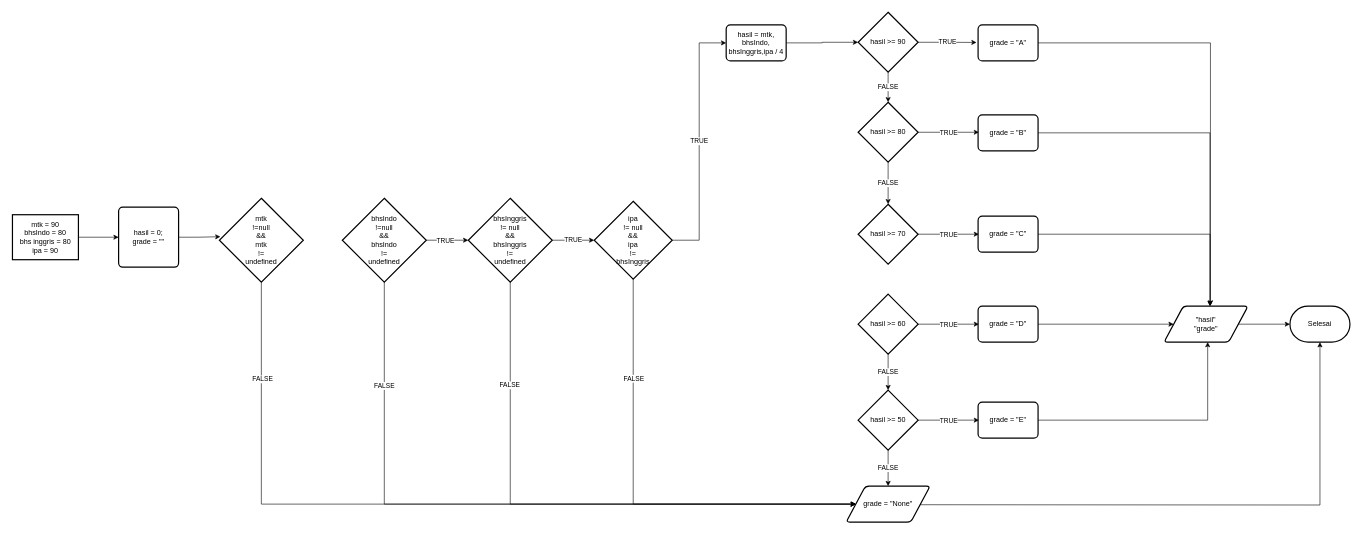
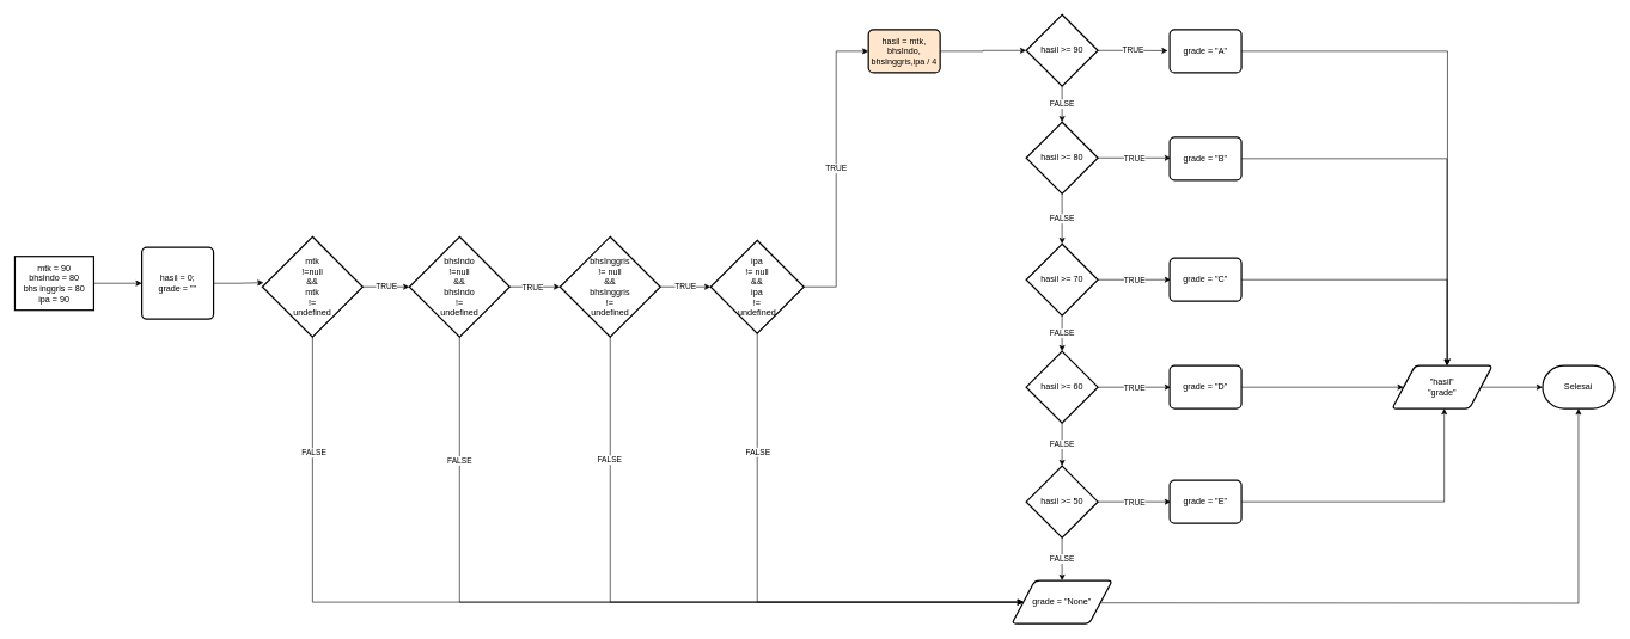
  <mxCell id="0" />
  <mxCell id="1" parent="0" />
  <mxCell id="2" style="edgeStyle=orthogonalEdgeStyle;rounded=0;orthogonalLoop=1;jettySize=auto;html=1;exitX=1;exitY=0.5;exitDx=0;exitDy=0;entryX=0;entryY=0.5;entryDx=0;entryDy=0;" edge="1" parent="1" source="3" target="54"><mxGeometry relative="1" as="geometry" /></mxCell>
  <mxCell id="3" value="mtk = 90&lt;br&gt;bhsIndo = 80&lt;br&gt;bhs inggris = 80&lt;br&gt;ipa = 90" style="whiteSpace=wrap;html=1;absoluteArcSize=1;arcSize=14;strokeWidth=2;rounded=0;" parent="1" vertex="1"><mxGeometry x="20" y="357.5" width="110" height="75" as="geometry" /></mxCell>
  <mxCell id="4" value="FALSE" style="edgeStyle=orthogonalEdgeStyle;rounded=0;orthogonalLoop=1;jettySize=auto;html=1;exitX=0.5;exitY=1;exitDx=0;exitDy=0;exitPerimeter=0;entryX=0.5;entryY=0;entryDx=0;entryDy=0;entryPerimeter=0;" parent="1" source="6" target="9" edge="1"><mxGeometry relative="1" as="geometry" /></mxCell>
  <mxCell id="5" value="TRUE" style="edgeStyle=orthogonalEdgeStyle;rounded=0;orthogonalLoop=1;jettySize=auto;html=1;exitX=1;exitY=0.5;exitDx=0;exitDy=0;exitPerimeter=0;entryX=-0.026;entryY=0.488;entryDx=0;entryDy=0;entryPerimeter=0;" parent="1" source="6" target="47" edge="1"><mxGeometry relative="1" as="geometry" /></mxCell>
  <mxCell id="6" value="hasil &amp;gt;= 90" style="strokeWidth=2;html=1;shape=mxgraph.flowchart.decision;whiteSpace=wrap;" parent="1" vertex="1"><mxGeometry x="1430" y="20" width="100" height="100" as="geometry" /></mxCell>
  <mxCell id="7" value="FALSE" style="edgeStyle=orthogonalEdgeStyle;rounded=0;orthogonalLoop=1;jettySize=auto;html=1;exitX=0.5;exitY=1;exitDx=0;exitDy=0;exitPerimeter=0;entryX=0.5;entryY=0;entryDx=0;entryDy=0;entryPerimeter=0;" parent="1" source="9" target="12" edge="1"><mxGeometry relative="1" as="geometry" /></mxCell>
  <mxCell id="8" value="TRUE" style="edgeStyle=orthogonalEdgeStyle;rounded=0;orthogonalLoop=1;jettySize=auto;html=1;exitX=1;exitY=0.5;exitDx=0;exitDy=0;exitPerimeter=0;entryX=0;entryY=0.5;entryDx=0;entryDy=0;" parent="1" source="9" edge="1"><mxGeometry relative="1" as="geometry"><mxPoint x="1631.5" y="220" as="targetPoint" /></mxGeometry></mxCell>
  <mxCell id="9" value="hasil &amp;gt;= 80" style="strokeWidth=2;html=1;shape=mxgraph.flowchart.decision;whiteSpace=wrap;" parent="1" vertex="1"><mxGeometry x="1430" y="170" width="100" height="100" as="geometry" /></mxCell>
+ <mxCell id="10" value="FALSE" style="edgeStyle=orthogonalEdgeStyle;rounded=0;orthogonalLoop=1;jettySize=auto;html=1;exitX=0.5;exitY=1;exitDx=0;exitDy=0;exitPerimeter=0;entryX=0.5;entryY=0;entryDx=0;entryDy=0;entryPerimeter=0;" parent="1" source="12" target="15" edge="1"><mxGeometry relative="1" as="geometry" /></mxCell>
  <mxCell id="11" value="TRUE" style="edgeStyle=orthogonalEdgeStyle;rounded=0;orthogonalLoop=1;jettySize=auto;html=1;exitX=1;exitY=0.5;exitDx=0;exitDy=0;exitPerimeter=0;entryX=0;entryY=0.5;entryDx=0;entryDy=0;" parent="1" source="12" edge="1"><mxGeometry relative="1" as="geometry"><mxPoint x="1631.5" y="390" as="targetPoint" /></mxGeometry></mxCell>
  <mxCell id="12" value="hasil &amp;gt;= 70" style="strokeWidth=2;html=1;shape=mxgraph.flowchart.decision;whiteSpace=wrap;" parent="1" vertex="1"><mxGeometry x="1430" y="340" width="100" height="100" as="geometry" /></mxCell>
  <mxCell id="13" value="FALSE" style="edgeStyle=orthogonalEdgeStyle;rounded=0;orthogonalLoop=1;jettySize=auto;html=1;exitX=0.5;exitY=1;exitDx=0;exitDy=0;exitPerimeter=0;entryX=0.5;entryY=0;entryDx=0;entryDy=0;entryPerimeter=0;" parent="1" source="15" target="18" edge="1"><mxGeometry relative="1" as="geometry" /></mxCell>
  <mxCell id="14" value="TRUE" style="edgeStyle=orthogonalEdgeStyle;rounded=0;orthogonalLoop=1;jettySize=auto;html=1;exitX=1;exitY=0.5;exitDx=0;exitDy=0;exitPerimeter=0;entryX=0;entryY=0.5;entryDx=0;entryDy=0;" parent="1" source="15" edge="1"><mxGeometry relative="1" as="geometry"><mxPoint x="1631.5" y="540" as="targetPoint" /></mxGeometry></mxCell>
  <mxCell id="15" value="hasil &amp;gt;= 60" style="strokeWidth=2;html=1;shape=mxgraph.flowchart.decision;whiteSpace=wrap;" parent="1" vertex="1"><mxGeometry x="1430" y="490" width="100" height="100" as="geometry" /></mxCell>
  <mxCell id="16" value="FALSE" style="edgeStyle=orthogonalEdgeStyle;rounded=0;orthogonalLoop=1;jettySize=auto;html=1;exitX=0.5;exitY=1;exitDx=0;exitDy=0;exitPerimeter=0;entryX=0.5;entryY=0;entryDx=0;entryDy=0;" parent="1" source="18" target="52" edge="1"><mxGeometry relative="1" as="geometry"><mxPoint x="1480" y="810" as="targetPoint" /></mxGeometry></mxCell>
  <mxCell id="17" value="TRUE" style="edgeStyle=orthogonalEdgeStyle;rounded=0;orthogonalLoop=1;jettySize=auto;html=1;exitX=1;exitY=0.5;exitDx=0;exitDy=0;exitPerimeter=0;entryX=0;entryY=0.5;entryDx=0;entryDy=0;" parent="1" source="18" edge="1"><mxGeometry relative="1" as="geometry"><mxPoint x="1631.5" y="700" as="targetPoint" /></mxGeometry></mxCell>
  <mxCell id="18" value="hasil &amp;gt;= 50" style="strokeWidth=2;html=1;shape=mxgraph.flowchart.decision;whiteSpace=wrap;" parent="1" vertex="1"><mxGeometry x="1430" y="650" width="100" height="100" as="geometry" /></mxCell>
  <mxCell id="19" style="edgeStyle=orthogonalEdgeStyle;rounded=0;orthogonalLoop=1;jettySize=auto;html=1;exitX=1;exitY=0.5;exitDx=0;exitDy=0;entryX=0.547;entryY=-0.001;entryDx=0;entryDy=0;entryPerimeter=0;" parent="1" source="45" target="24" edge="1"><mxGeometry relative="1" as="geometry"><mxPoint x="1970" y="570" as="targetPoint" /><mxPoint x="1708.5" y="220" as="sourcePoint" /></mxGeometry></mxCell>
  <mxCell id="20" style="edgeStyle=orthogonalEdgeStyle;rounded=0;orthogonalLoop=1;jettySize=auto;html=1;exitX=1;exitY=0.5;exitDx=0;exitDy=0;entryX=0.549;entryY=-0.002;entryDx=0;entryDy=0;entryPerimeter=0;" parent="1" source="48" target="24" edge="1"><mxGeometry relative="1" as="geometry"><mxPoint x="1708.5" y="390" as="sourcePoint" /><mxPoint x="1971" y="510" as="targetPoint" /></mxGeometry></mxCell>
  <mxCell id="21" style="edgeStyle=orthogonalEdgeStyle;rounded=0;orthogonalLoop=1;jettySize=auto;html=1;exitX=1;exitY=0.5;exitDx=0;exitDy=0;entryX=0;entryY=0.5;entryDx=0;entryDy=0;" parent="1" source="49" target="24" edge="1"><mxGeometry relative="1" as="geometry"><mxPoint x="1708.5" y="540" as="sourcePoint" /><mxPoint x="1921" y="540" as="targetPoint" /></mxGeometry></mxCell>
  <mxCell id="22" style="edgeStyle=orthogonalEdgeStyle;rounded=0;orthogonalLoop=1;jettySize=auto;html=1;exitX=1;exitY=0.5;exitDx=0;exitDy=0;entryX=0.52;entryY=0.996;entryDx=0;entryDy=0;entryPerimeter=0;" parent="1" source="50" target="24" edge="1"><mxGeometry relative="1" as="geometry"><mxPoint x="1708.5" y="700" as="sourcePoint" /><mxPoint x="1971" y="570" as="targetPoint" /></mxGeometry></mxCell>
  <mxCell id="23" style="edgeStyle=orthogonalEdgeStyle;rounded=0;orthogonalLoop=1;jettySize=auto;html=1;exitX=1;exitY=0.5;exitDx=0;exitDy=0;entryX=0;entryY=0.5;entryDx=0;entryDy=0;entryPerimeter=0;" parent="1" source="24" target="44" edge="1"><mxGeometry relative="1" as="geometry" /></mxCell>
  <mxCell id="24" value="&quot;hasil&quot;&lt;br&gt;&quot;grade&quot;" style="shape=parallelogram;html=1;strokeWidth=2;perimeter=parallelogramPerimeter;whiteSpace=wrap;rounded=1;arcSize=12;size=0.23;" parent="1" vertex="1"><mxGeometry x="1940" y="510" width="140" height="60" as="geometry" /></mxCell>
+ <mxCell id="25" value="TRUE" style="edgeStyle=orthogonalEdgeStyle;rounded=0;orthogonalLoop=1;jettySize=auto;html=1;exitX=1;exitY=0.5;exitDx=0;exitDy=0;exitPerimeter=0;entryX=0;entryY=0.5;entryDx=0;entryDy=0;entryPerimeter=0;" parent="1" source="28" target="35" edge="1"><mxGeometry relative="1" as="geometry" /></mxCell>
  <mxCell id="26" style="edgeStyle=orthogonalEdgeStyle;rounded=0;orthogonalLoop=1;jettySize=auto;html=1;exitX=0.5;exitY=1;exitDx=0;exitDy=0;exitPerimeter=0;entryX=0;entryY=0.5;entryDx=0;entryDy=0;" parent="1" source="28" target="52" edge="1"><mxGeometry relative="1" as="geometry"><mxPoint x="1390" y="966" as="targetPoint" /><Array as="points"><mxPoint x="435" y="840" /></Array></mxGeometry></mxCell>
  <mxCell id="27" value="FALSE" style="edgeLabel;html=1;align=center;verticalAlign=middle;resizable=0;points=[];" parent="26" vertex="1" connectable="0"><mxGeometry x="-0.763" y="1" relative="1" as="geometry"><mxPoint as="offset" /></mxGeometry></mxCell>
  <mxCell id="28" value="mtk &lt;br&gt;!=null&lt;br&gt;&amp;amp;&amp;amp;&lt;br&gt;mtk&lt;br&gt;!=&lt;br&gt;undefined" style="strokeWidth=2;html=1;shape=mxgraph.flowchart.decision;whiteSpace=wrap;" parent="1" vertex="1"><mxGeometry x="365" y="330" width="140" height="140" as="geometry" /></mxCell>
  <mxCell id="29" style="edgeStyle=orthogonalEdgeStyle;rounded=0;orthogonalLoop=1;jettySize=auto;html=1;exitX=1;exitY=0.5;exitDx=0;exitDy=0;entryX=0;entryY=0.5;entryDx=0;entryDy=0;entryPerimeter=0;" parent="1" source="30" target="6" edge="1"><mxGeometry relative="1" as="geometry" /></mxCell>
- <mxCell id="30" value="hasil = mtk, bhsIndo, bhsInggris,ipa / 4" style="rounded=1;whiteSpace=wrap;html=1;absoluteArcSize=1;arcSize=14;strokeWidth=2;" parent="1" vertex="1"><mxGeometry x="1210" y="41" width="100" height="60" as="geometry" /></mxCell>
+ <mxCell id="30" value="hasil = mtk, bhsIndo, bhsInggris,ipa / 4" style="rounded=1;whiteSpace=wrap;html=1;absoluteArcSize=1;arcSize=14;strokeWidth=2;fillColor=#ffe6cc;" parent="1" vertex="1"><mxGeometry x="1210" y="41" width="100" height="60" as="geometry" /></mxCell>
  <mxCell id="31" style="edgeStyle=orthogonalEdgeStyle;rounded=0;orthogonalLoop=1;jettySize=auto;html=1;exitX=1;exitY=0.5;exitDx=0;exitDy=0;exitPerimeter=0;entryX=0;entryY=0.5;entryDx=0;entryDy=0;entryPerimeter=0;" parent="1" source="35" target="39" edge="1"><mxGeometry relative="1" as="geometry" /></mxCell>
  <mxCell id="32" value="TRUE" style="edgeLabel;html=1;align=center;verticalAlign=middle;resizable=0;points=[];" parent="31" vertex="1" connectable="0"><mxGeometry x="-0.123" relative="1" as="geometry"><mxPoint as="offset" /></mxGeometry></mxCell>
  <mxCell id="33" style="edgeStyle=orthogonalEdgeStyle;rounded=0;orthogonalLoop=1;jettySize=auto;html=1;exitX=0.5;exitY=1;exitDx=0;exitDy=0;exitPerimeter=0;entryX=0;entryY=0.5;entryDx=0;entryDy=0;" parent="1" source="35" target="52" edge="1"><mxGeometry relative="1" as="geometry"><Array as="points"><mxPoint x="640" y="840" /></Array></mxGeometry></mxCell>
  <mxCell id="34" value="FALSE" style="edgeLabel;html=1;align=center;verticalAlign=middle;resizable=0;points=[];" parent="33" vertex="1" connectable="0"><mxGeometry x="-0.703" y="-1" relative="1" as="geometry"><mxPoint as="offset" /></mxGeometry></mxCell>
  <mxCell id="35" value="bhsIndo &lt;br&gt;!=null&lt;br&gt;&amp;amp;&amp;amp;&lt;br&gt;bhsIndo&lt;br&gt;!=&lt;br&gt;undefined&lt;br&gt;" style="strokeWidth=2;html=1;shape=mxgraph.flowchart.decision;whiteSpace=wrap;" parent="1" vertex="1"><mxGeometry x="570" y="330" width="140" height="140" as="geometry" /></mxCell>
  <mxCell id="36" value="TRUE" style="edgeStyle=orthogonalEdgeStyle;rounded=0;orthogonalLoop=1;jettySize=auto;html=1;exitX=1;exitY=0.5;exitDx=0;exitDy=0;exitPerimeter=0;" parent="1" source="39" target="43" edge="1"><mxGeometry relative="1" as="geometry" /></mxCell>
  <mxCell id="37" style="edgeStyle=orthogonalEdgeStyle;rounded=0;orthogonalLoop=1;jettySize=auto;html=1;exitX=0.5;exitY=1;exitDx=0;exitDy=0;exitPerimeter=0;entryX=0;entryY=0.5;entryDx=0;entryDy=0;" parent="1" source="39" target="52" edge="1"><mxGeometry relative="1" as="geometry"><Array as="points"><mxPoint x="850" y="840" /></Array></mxGeometry></mxCell>
  <mxCell id="38" value="FALSE" style="edgeLabel;html=1;align=center;verticalAlign=middle;resizable=0;points=[];" parent="37" vertex="1" connectable="0"><mxGeometry x="-0.639" y="-2" relative="1" as="geometry"><mxPoint as="offset" /></mxGeometry></mxCell>
  <mxCell id="39" value="bhsInggris&lt;br&gt;!= null&lt;br&gt;&amp;amp;&amp;amp;&lt;br&gt;bhsInggris&lt;br&gt;!=&lt;br&gt;undefined" style="strokeWidth=2;html=1;shape=mxgraph.flowchart.decision;whiteSpace=wrap;" parent="1" vertex="1"><mxGeometry x="780" y="330" width="140" height="140" as="geometry" /></mxCell>
  <mxCell id="40" value="TRUE" style="edgeStyle=orthogonalEdgeStyle;rounded=0;orthogonalLoop=1;jettySize=auto;html=1;exitX=1;exitY=0.5;exitDx=0;exitDy=0;exitPerimeter=0;entryX=0;entryY=0.5;entryDx=0;entryDy=0;" parent="1" source="43" target="30" edge="1"><mxGeometry relative="1" as="geometry" /></mxCell>
  <mxCell id="41" style="edgeStyle=orthogonalEdgeStyle;rounded=0;orthogonalLoop=1;jettySize=auto;html=1;exitX=0.5;exitY=1;exitDx=0;exitDy=0;exitPerimeter=0;entryX=0;entryY=0.5;entryDx=0;entryDy=0;" parent="1" source="43" target="52" edge="1"><mxGeometry relative="1" as="geometry"><Array as="points"><mxPoint x="1055" y="840" /></Array></mxGeometry></mxCell>
  <mxCell id="42" value="FALSE" style="edgeLabel;html=1;align=center;verticalAlign=middle;resizable=0;points=[];" parent="41" vertex="1" connectable="0"><mxGeometry x="-0.557" relative="1" as="geometry"><mxPoint as="offset" /></mxGeometry></mxCell>
- <mxCell id="43" value="ipa&lt;br&gt;!= null&lt;br&gt;&amp;amp;&amp;amp;&lt;br&gt;ipa&lt;br&gt;!=&lt;br&gt;bhsInggris" style="strokeWidth=2;html=1;shape=mxgraph.flowchart.decision;whiteSpace=wrap;" parent="1" vertex="1"><mxGeometry x="990" y="335" width="130" height="130" as="geometry" /></mxCell>
+ <mxCell id="43" value="ipa&lt;br&gt;!= null&lt;br&gt;&amp;amp;&amp;amp;&lt;br&gt;ipa&lt;br&gt;!=&lt;br&gt;undefined" style="strokeWidth=2;html=1;shape=mxgraph.flowchart.decision;whiteSpace=wrap;" parent="1" vertex="1"><mxGeometry x="990" y="335" width="130" height="130" as="geometry" /></mxCell>
  <mxCell id="44" value="Selesai" style="strokeWidth=2;html=1;shape=mxgraph.flowchart.terminator;whiteSpace=wrap;" parent="1" vertex="1"><mxGeometry x="2150" y="510" width="100" height="60" as="geometry" /></mxCell>
  <mxCell id="45" value="&lt;span&gt;grade = &quot;B&quot;&lt;/span&gt;" style="rounded=1;whiteSpace=wrap;html=1;absoluteArcSize=1;arcSize=14;strokeWidth=2;" parent="1" vertex="1"><mxGeometry x="1630" y="191" width="100" height="60" as="geometry" /></mxCell>
  <mxCell id="46" style="edgeStyle=orthogonalEdgeStyle;rounded=0;orthogonalLoop=1;jettySize=auto;html=1;exitX=1;exitY=0.5;exitDx=0;exitDy=0;entryX=0.553;entryY=-0.02;entryDx=0;entryDy=0;entryPerimeter=0;" parent="1" source="47" target="24" edge="1"><mxGeometry relative="1" as="geometry" /></mxCell>
  <mxCell id="47" value="&lt;span&gt;grade = &quot;A&quot;&lt;/span&gt;" style="rounded=1;whiteSpace=wrap;html=1;absoluteArcSize=1;arcSize=14;strokeWidth=2;" parent="1" vertex="1"><mxGeometry x="1630" y="41" width="100" height="60" as="geometry" /></mxCell>
  <mxCell id="48" value="&lt;span&gt;grade = &quot;C&quot;&lt;/span&gt;" style="rounded=1;whiteSpace=wrap;html=1;absoluteArcSize=1;arcSize=14;strokeWidth=2;" parent="1" vertex="1"><mxGeometry x="1630" y="360" width="100" height="60" as="geometry" /></mxCell>
  <mxCell id="49" value="&lt;span&gt;grade = &quot;D&quot;&lt;/span&gt;" style="rounded=1;whiteSpace=wrap;html=1;absoluteArcSize=1;arcSize=14;strokeWidth=2;" parent="1" vertex="1"><mxGeometry x="1630" y="510" width="100" height="60" as="geometry" /></mxCell>
  <mxCell id="50" value="&lt;span&gt;grade = &quot;E&quot;&lt;/span&gt;" style="rounded=1;whiteSpace=wrap;html=1;absoluteArcSize=1;arcSize=14;strokeWidth=2;" parent="1" vertex="1"><mxGeometry x="1630" y="670" width="100" height="60" as="geometry" /></mxCell>
  <mxCell id="51" style="edgeStyle=orthogonalEdgeStyle;rounded=0;orthogonalLoop=1;jettySize=auto;html=1;exitX=1;exitY=0.5;exitDx=0;exitDy=0;entryX=0.5;entryY=1;entryDx=0;entryDy=0;entryPerimeter=0;" parent="1" target="44" edge="1"><mxGeometry relative="1" as="geometry"><mxPoint x="1530" y="841" as="sourcePoint" /></mxGeometry></mxCell>
  <mxCell id="52" value="grade = &quot;None&quot;" style="shape=parallelogram;html=1;strokeWidth=2;perimeter=parallelogramPerimeter;whiteSpace=wrap;rounded=1;arcSize=12;size=0.23;" parent="1" vertex="1"><mxGeometry x="1410" y="810" width="140" height="60" as="geometry" /></mxCell>
  <mxCell id="53" style="edgeStyle=orthogonalEdgeStyle;rounded=0;orthogonalLoop=1;jettySize=auto;html=1;exitX=1;exitY=0.5;exitDx=0;exitDy=0;entryX=0.012;entryY=0.458;entryDx=0;entryDy=0;entryPerimeter=0;" edge="1" parent="1" source="54" target="28"><mxGeometry relative="1" as="geometry" /></mxCell>
  <mxCell id="54" value="&lt;span&gt;hasil = 0;&lt;/span&gt;&lt;br&gt;&lt;span&gt;grade = &quot;&quot;&lt;/span&gt;" style="rounded=1;whiteSpace=wrap;html=1;absoluteArcSize=1;arcSize=14;strokeWidth=2;" vertex="1" parent="1"><mxGeometry x="197" y="345" width="100" height="100" as="geometry" /></mxCell>
